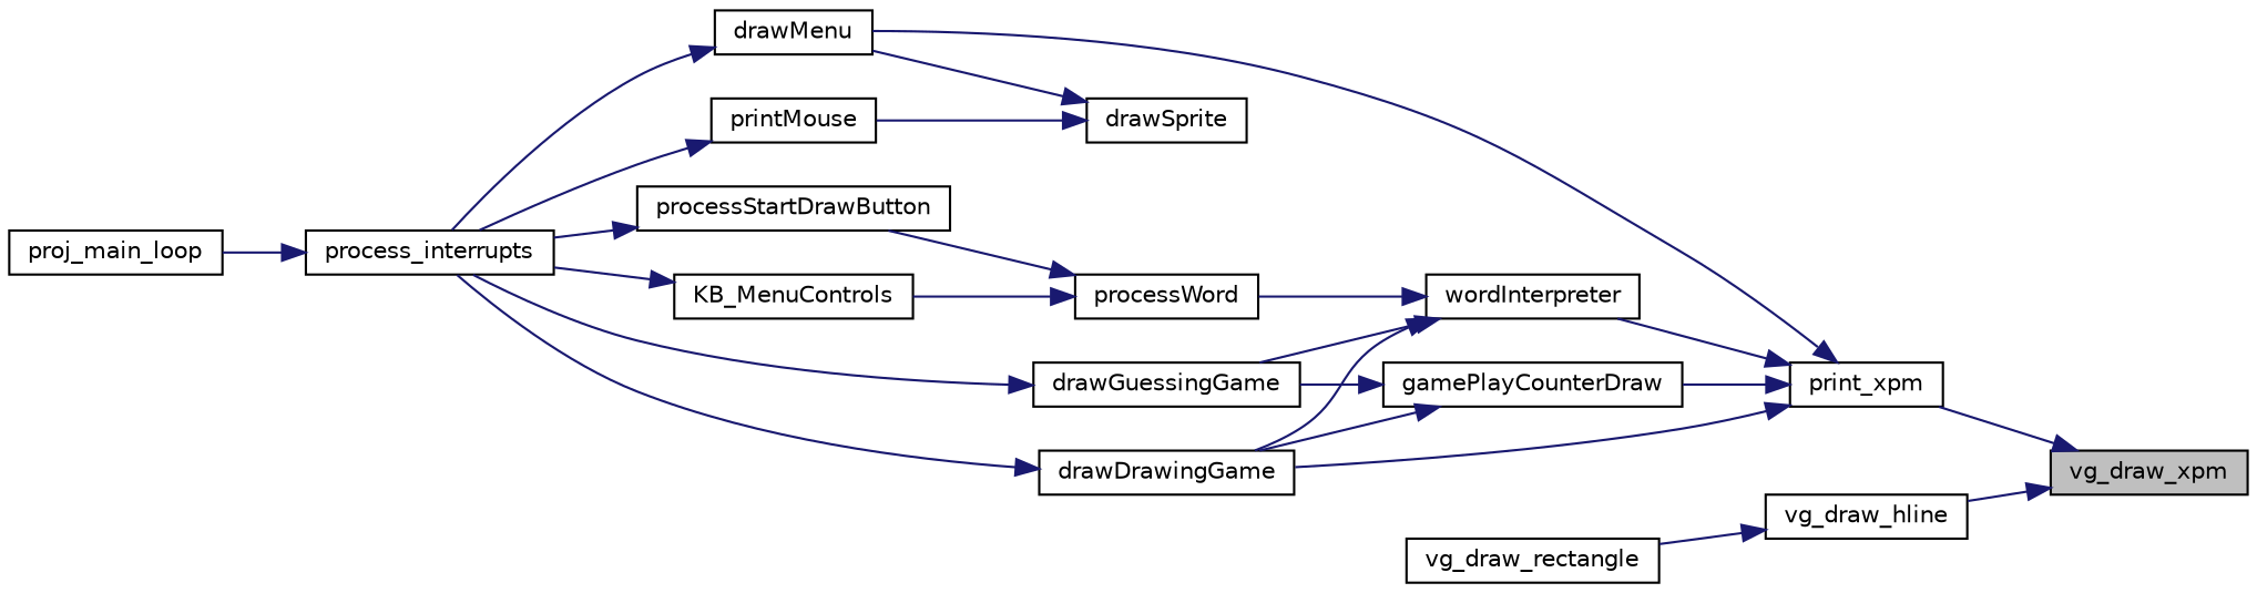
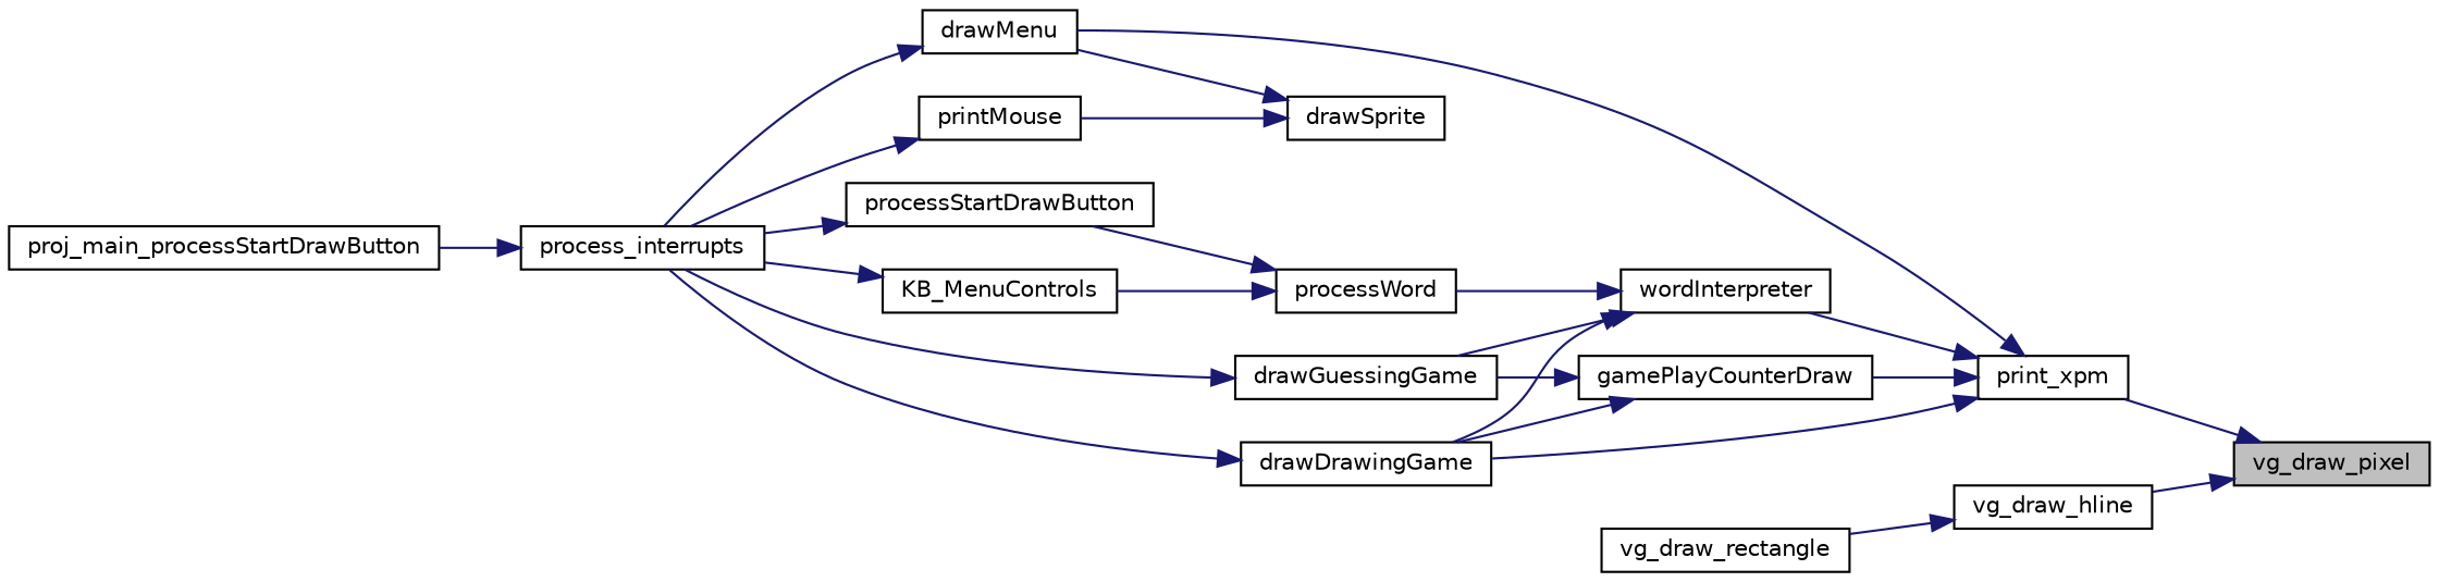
  digraph {
    rankdir=RL
    node [color=black fillcolor=white fontname=Helvetica fontsize=10 shape=record style=filled]
    edge [color=midnightblue dir=back fontname=Helvetica fontsize=10 labelfontname=Helvetica labelfontsize=10 style=solid]
-   n1 [fillcolor=grey75 fontcolor=black height=0.2 label=vg_draw_xpm width=0.4]
+   n1 [fillcolor=grey75 fontcolor=black height=0.2 label=vg_draw_pixel width=0.4]
    n2 [height=0.2 label=print_xpm width=0.4]
    n3 [height=0.2 label=vg_draw_hline width=0.4]
    n4 [height=0.2 label=drawSprite width=0.4]
    n5 [height=0.2 label=drawMenu width=0.4]
    n6 [height=0.2 label=printMouse width=0.4]
    n7 [height=0.2 label=drawDrawingGame width=0.4]
    n8 [height=0.2 label=gamePlayCounterDraw width=0.4]
    n9 [height=0.2 label=wordInterpreter width=0.4]
    n10 [height=0.2 label=vg_draw_rectangle width=0.4]
    n11 [height=0.2 label=process_interrupts width=0.4]
-   n12 [height=0.2 label=proj_main_loop width=0.4]
+   n12 [height=0.2 label=proj_main_processStartDrawButton width=0.4]
    n13 [height=0.2 label=drawGuessingGame width=0.4]
    n14 [height=0.2 label=processWord width=0.4]
    n15 [height=0.2 label=KB_MenuControls width=0.4]
    n16 [height=0.2 label=processStartDrawButton width=0.4]
    n1 -> n2
    n1 -> n3
    n2 -> n5
    n2 -> n7
    n2 -> n8
    n2 -> n9
    n3 -> n10
    n4 -> n5
    n4 -> n6
    n5 -> n11
    n6 -> n11
    n7 -> n11
    n8 -> n7
    n8 -> n13
    n9 -> n7
    n9 -> n13
    n9 -> n14
    n11 -> n12
    n13 -> n11
    n14 -> n15
    n14 -> n16
    n15 -> n11
    n16 -> n11
  }
